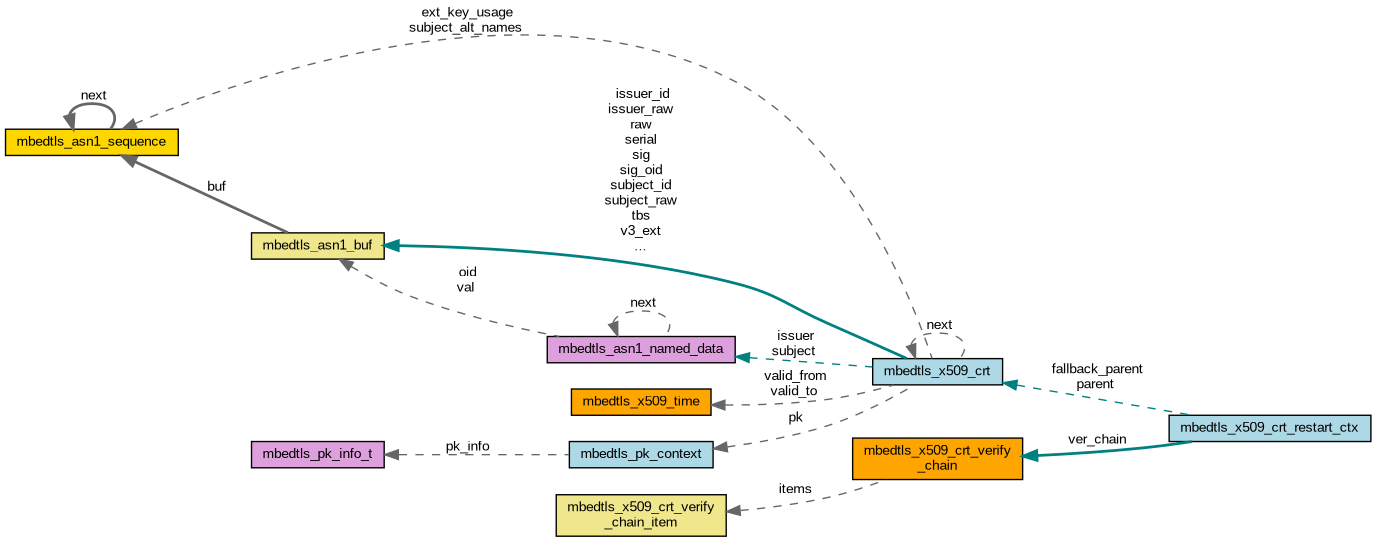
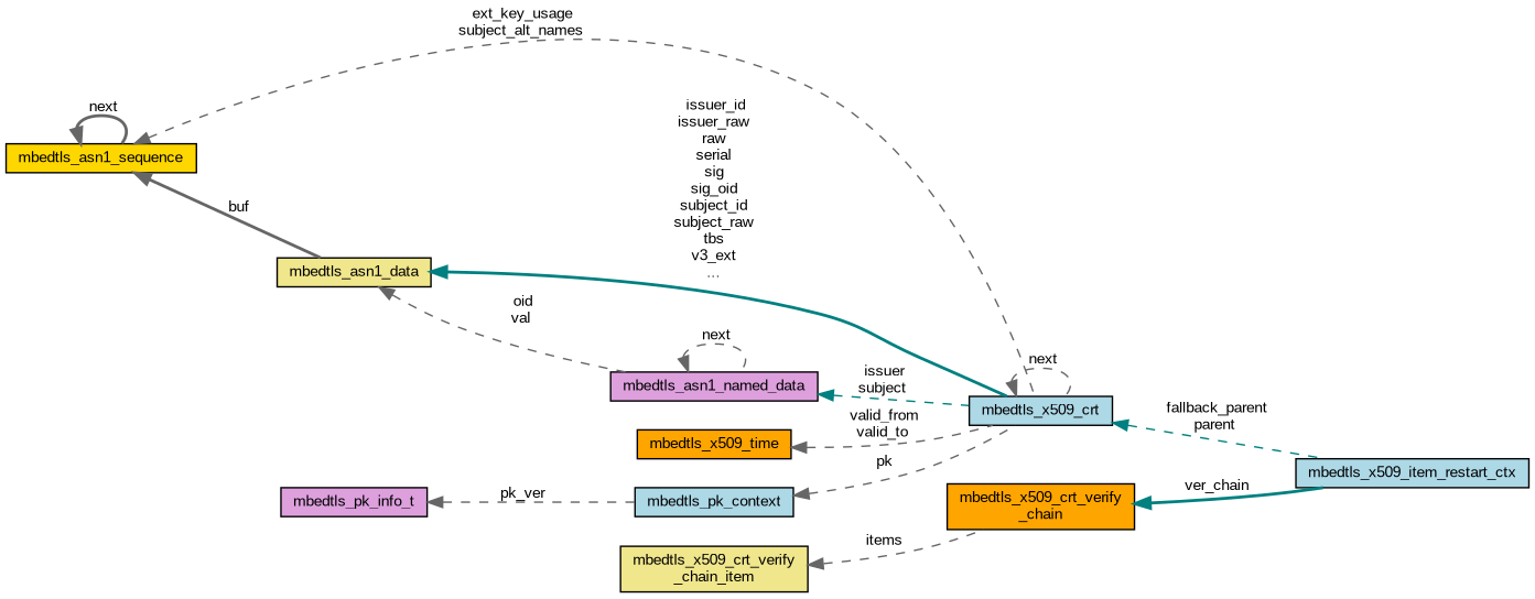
  digraph {
    fontname="Liberation Sans"
    rankdir=LR
    node [color=black fillcolor=lightblue fontname="Liberation Sans" fontsize=10 shape=record style=filled]
    edge [color=gray40 dir=back fontname="Liberation Sans" fontsize=10 labelfontname=Helvetica labelfontsize=10 style=dashed]
-   n1 [fontcolor=black height=0.2 label=mbedtls_x509_crt_restart_ctx width=0.4]
+   n1 [fontcolor=black height=0.2 label=mbedtls_x509_item_restart_ctx width=0.4]
    n2 [height=0.2 label=mbedtls_x509_crt width=0.4]
    n3 [fillcolor=khaki height=0.2 label="mbedtls_x509_crt_verify\l_chain_item" width=0.4]
    n4 [fillcolor=orange height=0.2 label="mbedtls_x509_crt_verify\l_chain" width=0.4]
    n5 [fillcolor=gold height=0.2 label=mbedtls_asn1_sequence width=0.4]
-   n6 [fillcolor=khaki height=0.2 label=mbedtls_asn1_buf width=0.4]
+   n6 [fillcolor=khaki height=0.2 label=mbedtls_asn1_data width=0.4]
    n7 [fillcolor=plum height=0.2 label=mbedtls_asn1_named_data width=0.4]
    n8 [fillcolor=orange height=0.2 label=mbedtls_x509_time width=0.4]
    n9 [height=0.2 label=mbedtls_pk_context width=0.4]
    n10 [fillcolor=plum height=0.2 label=mbedtls_pk_info_t width=0.4]
    n2 -> n1 [color=teal label=" fallback_parent\nparent"]
    n2 -> n2 [label=" next"]
    n3 -> n4 [label=" items"]
    n4 -> n1 [color=teal label=" ver_chain" style=bold]
    n5 -> n2 [label=" ext_key_usage\nsubject_alt_names"]
    n5 -> n5 [label=" next" style=bold]
    n5 -> n6 [label=" buf" style=bold]
    n6 -> n2 [color=teal label=" issuer_id\nissuer_raw\nraw\nserial\nsig\nsig_oid\nsubject_id\nsubject_raw\ntbs\nv3_ext\n..." style=bold]
    n6 -> n7 [label=" oid\nval"]
    n7 -> n2 [color=teal label=" issuer\nsubject"]
    n7 -> n7 [label=" next"]
    n8 -> n2 [label=" valid_from\nvalid_to"]
    n9 -> n2 [label=" pk"]
-   n10 -> n9 [label=" pk_info"]
+   n10 -> n9 [label=" pk_ver"]
  }
